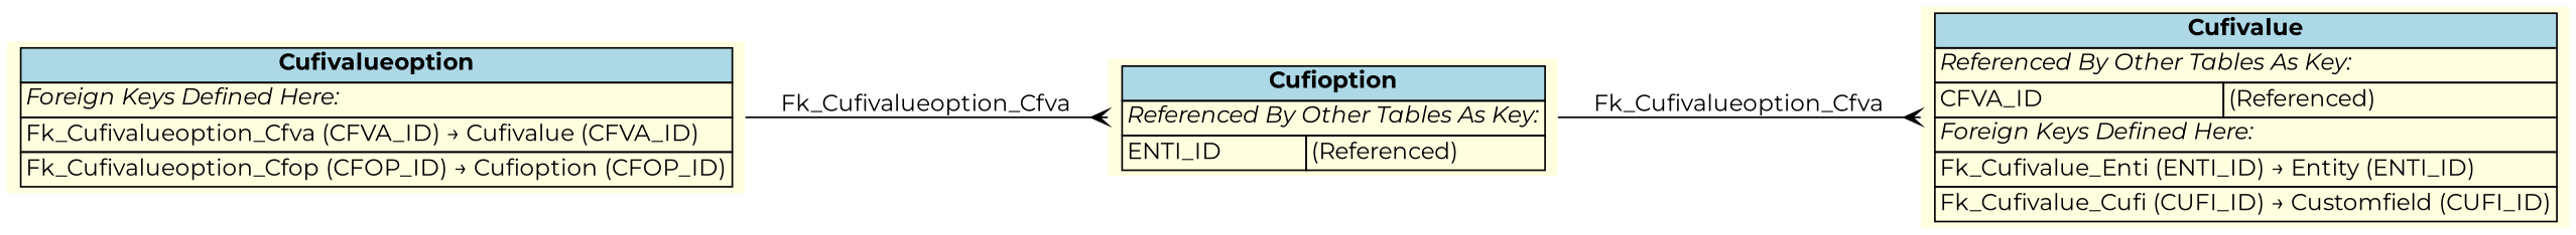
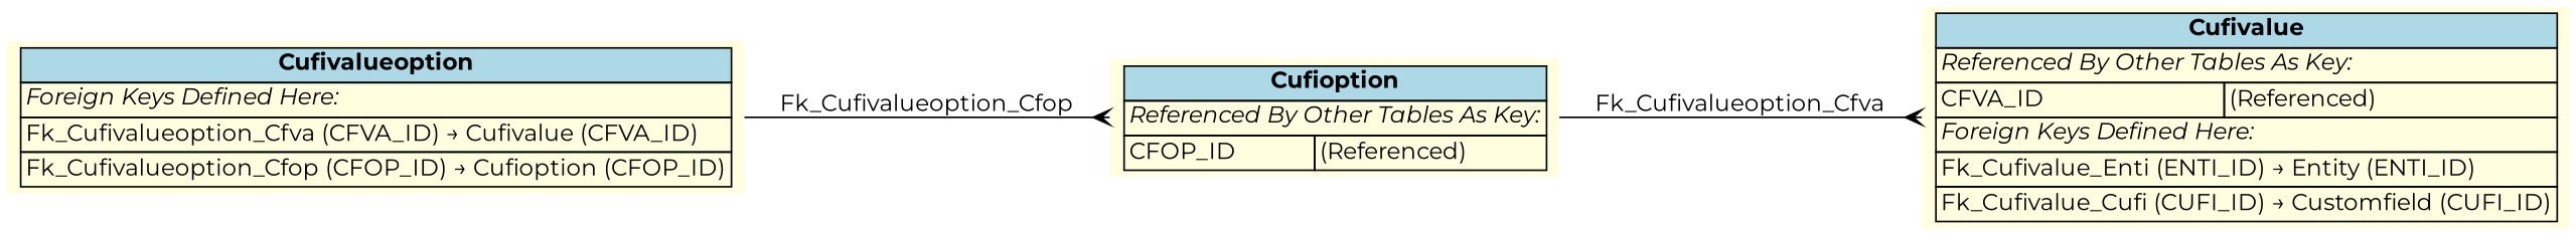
  digraph {
    fontname=Montserrat
    rankdir=LR
    node [fillcolor=lightyellow fontname=Montserrat shape=plaintext style=filled]
    edge [arrowhead=crow arrowtail=none dir=both fontname=Montserrat labelfontsize=10]
    n1 [label=<     <TABLE BORDER="0" CELLBORDER="1" CELLSPACING="0" BGCOLOR="lightyellow">       <TR><TD COLSPAN="2" BGCOLOR="lightblue"><B>Cufivalueoption</B></TD></TR>       <TR><TD COLSPAN="2" ALIGN="LEFT"><I>Foreign Keys Defined Here:</I></TD></TR>       <TR><TD ALIGN="LEFT" COLSPAN="2">Fk_Cufivalueoption_Cfva (CFVA_ID) &rarr; Cufivalue (CFVA_ID)</TD></TR>       <TR><TD ALIGN="LEFT" COLSPAN="2">Fk_Cufivalueoption_Cfop (CFOP_ID) &rarr; Cufioption (CFOP_ID)</TD></TR>     </TABLE>     >]
-   n2 [label=<     <TABLE BORDER="0" CELLBORDER="1" CELLSPACING="0" BGCOLOR="lightyellow">       <TR><TD COLSPAN="2" BGCOLOR="lightblue"><B>Cufioption</B></TD></TR>       <TR><TD COLSPAN="2" ALIGN="LEFT"><I>Referenced By Other Tables As Key:</I></TD></TR>       <TR><TD ALIGN="LEFT">ENTI_ID</TD><TD ALIGN="LEFT">(Referenced)</TD></TR>     </TABLE>     >]
+   n2 [label=<     <TABLE BORDER="0" CELLBORDER="1" CELLSPACING="0" BGCOLOR="lightyellow">       <TR><TD COLSPAN="2" BGCOLOR="lightblue"><B>Cufioption</B></TD></TR>       <TR><TD COLSPAN="2" ALIGN="LEFT"><I>Referenced By Other Tables As Key:</I></TD></TR>       <TR><TD ALIGN="LEFT">CFOP_ID</TD><TD ALIGN="LEFT">(Referenced)</TD></TR>     </TABLE>     >]
    n3 [label=<     <TABLE BORDER="0" CELLBORDER="1" CELLSPACING="0" BGCOLOR="lightyellow">       <TR><TD COLSPAN="2" BGCOLOR="lightblue"><B>Cufivalue</B></TD></TR>       <TR><TD COLSPAN="2" ALIGN="LEFT"><I>Referenced By Other Tables As Key:</I></TD></TR>       <TR><TD ALIGN="LEFT">CFVA_ID</TD><TD ALIGN="LEFT">(Referenced)</TD></TR>       <TR><TD COLSPAN="2" ALIGN="LEFT"><I>Foreign Keys Defined Here:</I></TD></TR>       <TR><TD ALIGN="LEFT" COLSPAN="2">Fk_Cufivalue_Enti (ENTI_ID) &rarr; Entity (ENTI_ID)</TD></TR>       <TR><TD ALIGN="LEFT" COLSPAN="2">Fk_Cufivalue_Cufi (CUFI_ID) &rarr; Customfield (CUFI_ID)</TD></TR>     </TABLE>     >]
-   n1 -> n2 [label=" Fk_Cufivalueoption_Cfva "]
+   n1 -> n2 [label=" Fk_Cufivalueoption_Cfop "]
    n2 -> n3 [label=" Fk_Cufivalueoption_Cfva "]
  }
